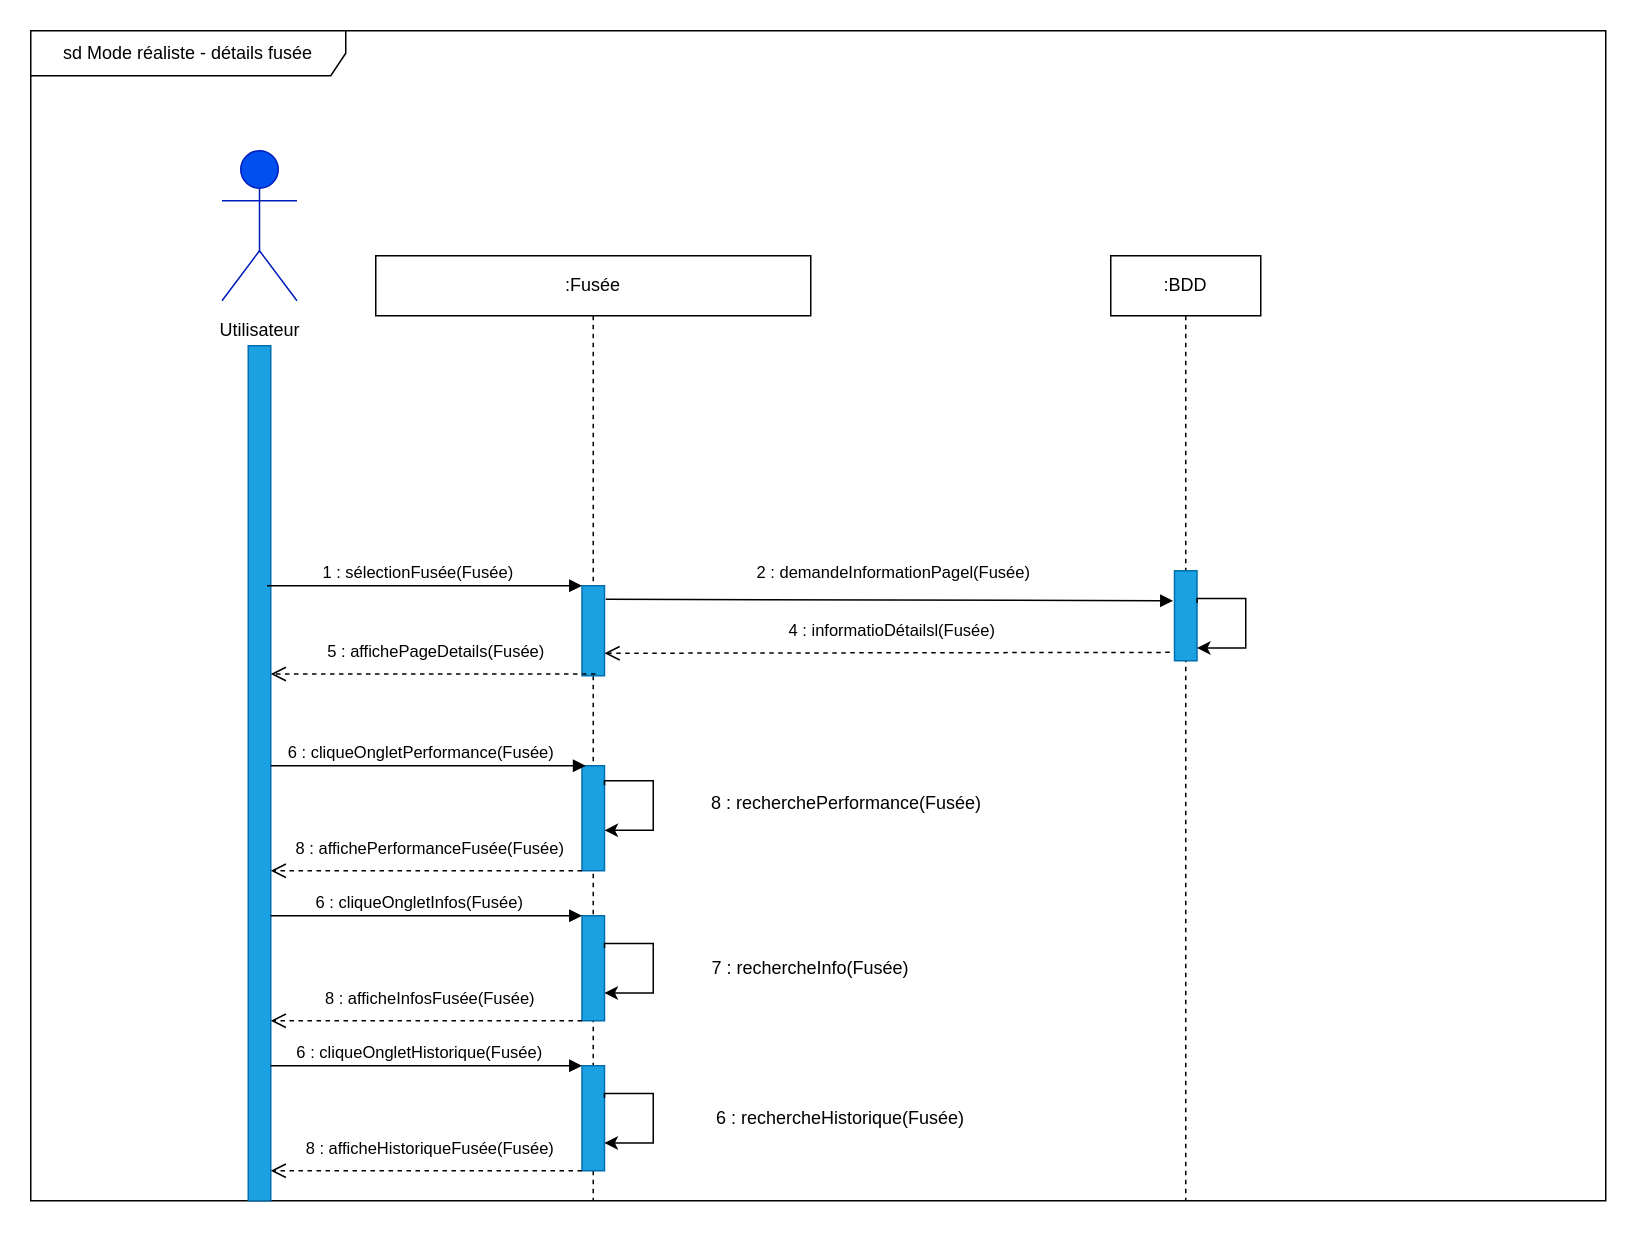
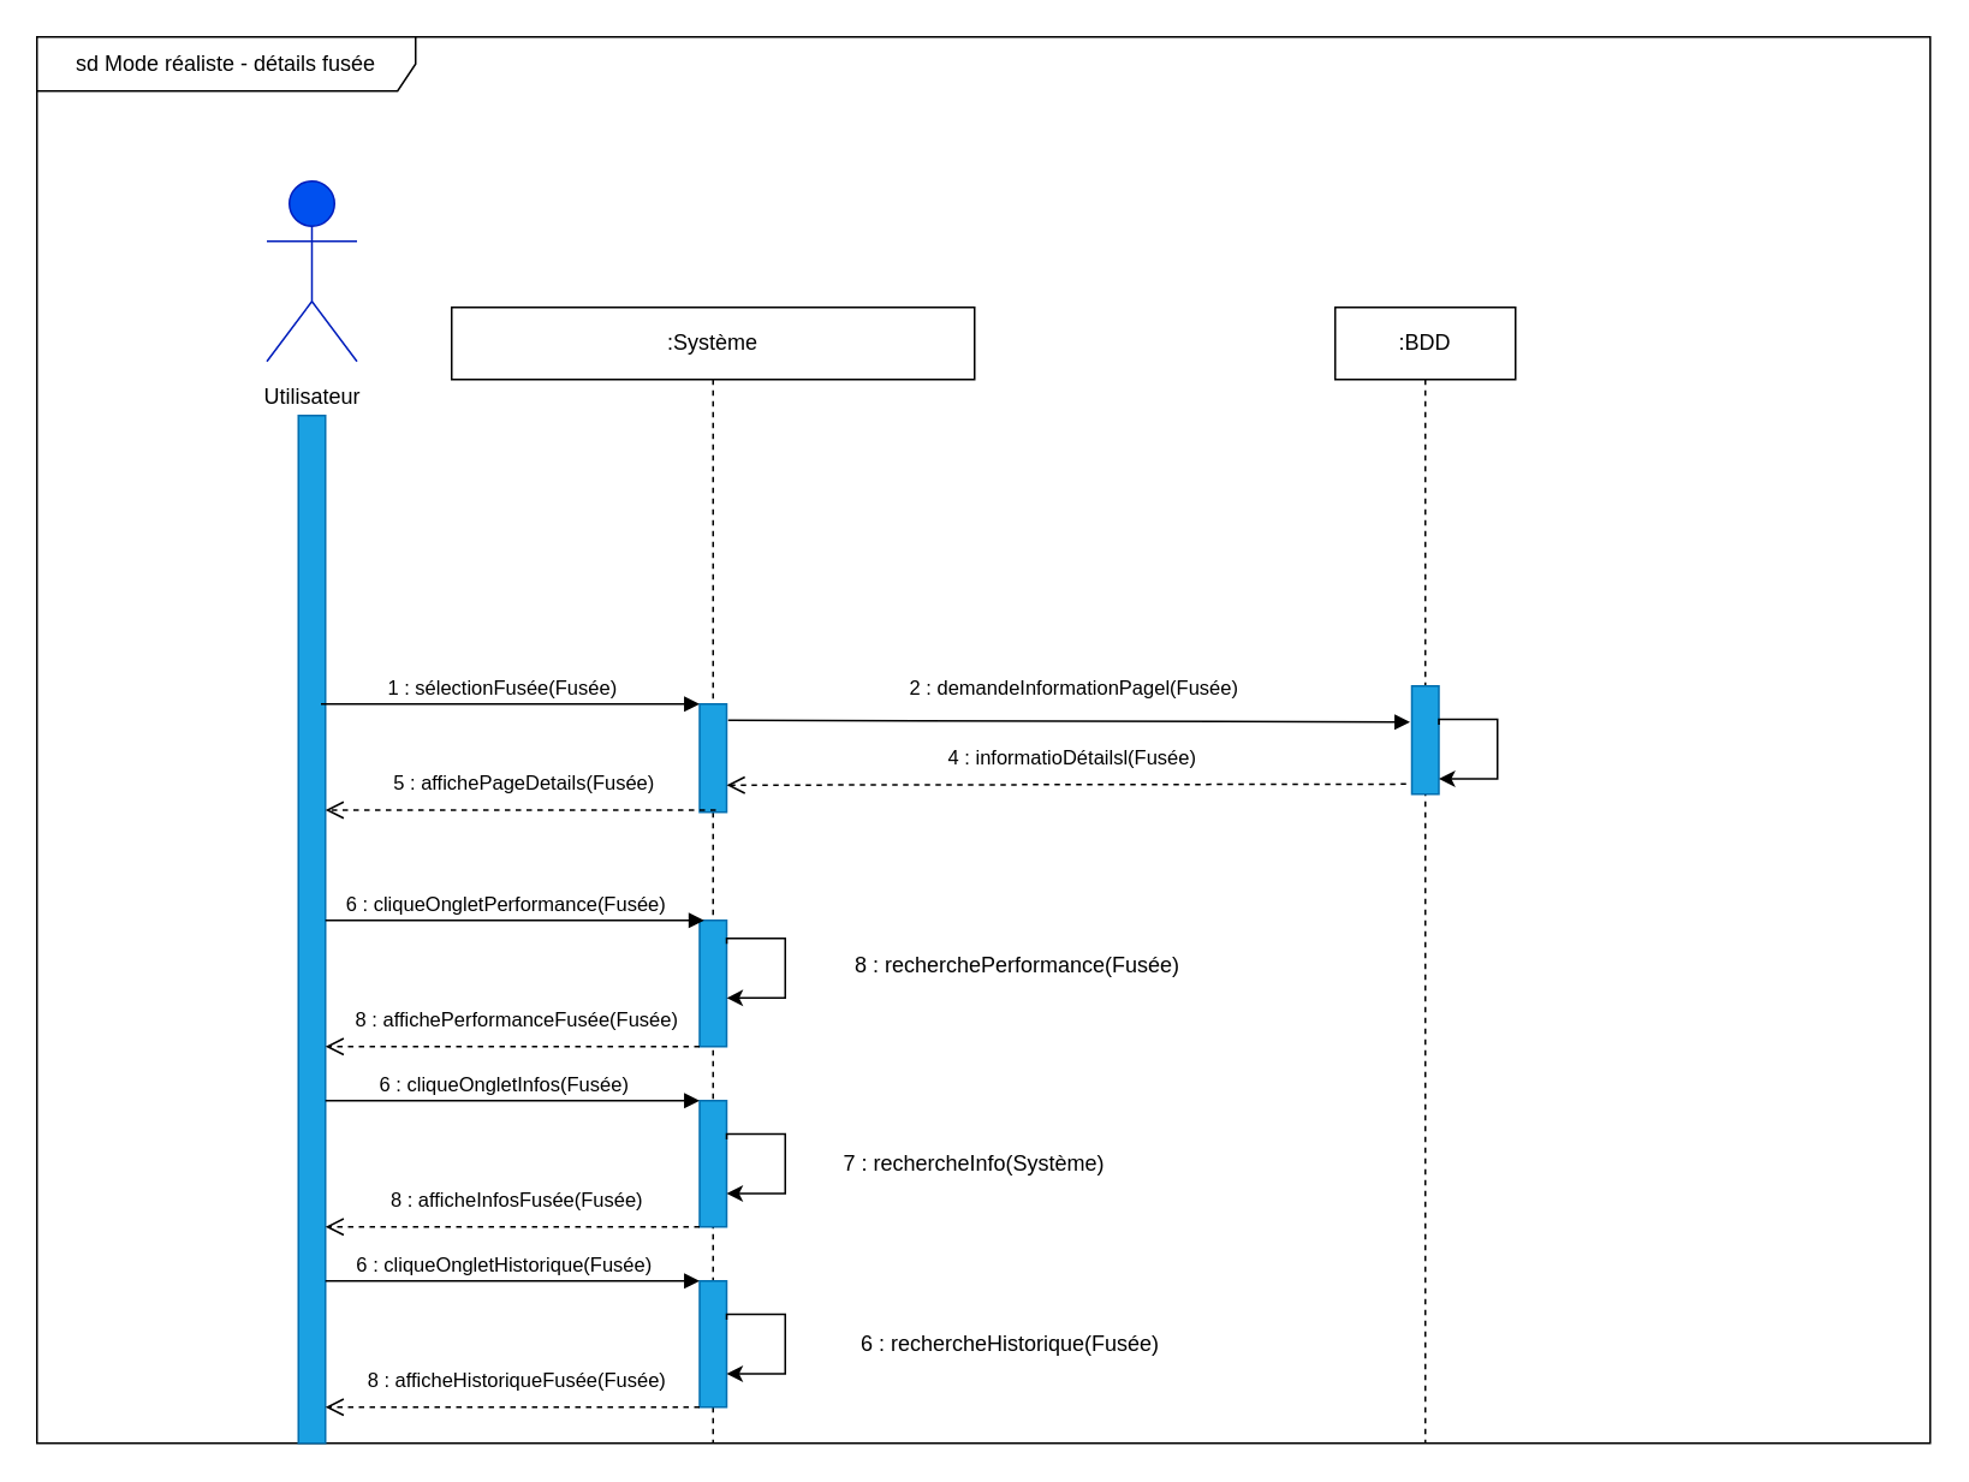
  <mxCell id="0" />
  <mxCell id="1" parent="0" />
  <mxCell id="2" value="sd Mode réaliste - détails fusée" style="shape=umlFrame;whiteSpace=wrap;html=1;width=210;height=30;" parent="1" vertex="1"><mxGeometry x="20" y="20" width="1050" height="780" as="geometry" /></mxCell>
  <mxCell id="3" value="" style="rounded=0;whiteSpace=wrap;html=1;fillColor=#1ba1e2;fontColor=#ffffff;strokeColor=#006EAF;" parent="1" vertex="1"><mxGeometry x="165" y="230" width="15" height="570" as="geometry" /></mxCell>
  <mxCell id="4" value="&lt;b&gt;Utilisateur&lt;/b&gt;" style="shape=umlActor;verticalLabelPosition=bottom;verticalAlign=top;html=1;fillColor=#0050ef;fontColor=#ffffff;strokeColor=#001DBC;" parent="1" vertex="1"><mxGeometry x="147.5" y="100" width="50" height="100" as="geometry" /></mxCell>
- <mxCell id="5" value=":Fusée" style="shape=umlLifeline;perimeter=lifelinePerimeter;whiteSpace=wrap;html=1;container=1;collapsible=0;recursiveResize=0;outlineConnect=0;" parent="1" vertex="1"><mxGeometry x="250" y="170" width="290" height="630" as="geometry" /></mxCell>
+ <mxCell id="5" value=":Système" style="shape=umlLifeline;perimeter=lifelinePerimeter;whiteSpace=wrap;html=1;container=1;collapsible=0;recursiveResize=0;outlineConnect=0;" parent="1" vertex="1"><mxGeometry x="250" y="170" width="290" height="630" as="geometry" /></mxCell>
  <mxCell id="6" value="" style="rounded=0;whiteSpace=wrap;html=1;fillColor=#1ba1e2;fontColor=#ffffff;strokeColor=#006EAF;" parent="5" vertex="1"><mxGeometry x="137.5" y="220" width="15" height="60" as="geometry" /></mxCell>
  <mxCell id="7" value="" style="rounded=0;whiteSpace=wrap;html=1;fillColor=#1ba1e2;fontColor=#ffffff;strokeColor=#006EAF;" vertex="1" parent="5"><mxGeometry x="137.5" y="340" width="15" height="70" as="geometry" /></mxCell>
  <mxCell id="8" value="1 : sélectionFusée(Fusée)" style="html=1;verticalAlign=bottom;endArrow=block;rounded=0;" edge="1" parent="5"><mxGeometry x="-0.048" width="80" relative="1" as="geometry"><mxPoint x="-72.5" y="220" as="sourcePoint" /><mxPoint x="137.5" y="220" as="targetPoint" /><mxPoint as="offset" /></mxGeometry></mxCell>
  <mxCell id="9" style="edgeStyle=orthogonalEdgeStyle;rounded=0;orthogonalLoop=1;jettySize=auto;html=1;exitX=1;exitY=0.25;exitDx=0;exitDy=0;entryX=1;entryY=0.75;entryDx=0;entryDy=0;" edge="1" parent="5"><mxGeometry relative="1" as="geometry"><Array as="points"><mxPoint x="153.03" y="350.04" /><mxPoint x="185.03" y="350.04" /><mxPoint x="185.03" y="383.04" /></Array><mxPoint x="152.53" y="353.04" as="sourcePoint" /><mxPoint x="152.53" y="383.04" as="targetPoint" /></mxGeometry></mxCell>
  <mxCell id="10" value="" style="rounded=0;whiteSpace=wrap;html=1;fillColor=#1ba1e2;fontColor=#ffffff;strokeColor=#006EAF;" vertex="1" parent="5"><mxGeometry x="137.5" y="540" width="15" height="70" as="geometry" /></mxCell>
  <mxCell id="11" value="" style="rounded=0;whiteSpace=wrap;html=1;fillColor=#1ba1e2;fontColor=#ffffff;strokeColor=#006EAF;" vertex="1" parent="5"><mxGeometry x="137.5" y="440" width="15" height="70" as="geometry" /></mxCell>
  <mxCell id="12" value="8 : affichePerformanceFusée(Fusée)" style="html=1;verticalAlign=bottom;endArrow=open;dashed=1;endSize=8;rounded=0;" edge="1" parent="5"><mxGeometry x="-0.016" y="-6" relative="1" as="geometry"><mxPoint x="137.5" y="410" as="sourcePoint" /><mxPoint x="-70" y="410" as="targetPoint" /><mxPoint as="offset" /></mxGeometry></mxCell>
  <mxCell id="13" value="8 : afficheInfosFusée(Fusée)" style="html=1;verticalAlign=bottom;endArrow=open;dashed=1;endSize=8;rounded=0;" edge="1" parent="5"><mxGeometry x="-0.016" y="-6" relative="1" as="geometry"><mxPoint x="137.5" y="510" as="sourcePoint" /><mxPoint x="-70" y="510" as="targetPoint" /><mxPoint as="offset" /></mxGeometry></mxCell>
  <mxCell id="14" value="8 : afficheHistoriqueFusée(Fusée)" style="html=1;verticalAlign=bottom;endArrow=open;dashed=1;endSize=8;rounded=0;" edge="1" parent="5"><mxGeometry x="-0.016" y="-6" relative="1" as="geometry"><mxPoint x="137.5" y="610" as="sourcePoint" /><mxPoint x="-70" y="610" as="targetPoint" /><mxPoint as="offset" /></mxGeometry></mxCell>
  <mxCell id="15" value="6 : cliqueOngletHistorique(Fusée)" style="html=1;verticalAlign=bottom;endArrow=block;rounded=0;" edge="1" parent="5"><mxGeometry x="-0.048" width="80" relative="1" as="geometry"><mxPoint x="-70" y="540" as="sourcePoint" /><mxPoint x="137.5" y="540" as="targetPoint" /><mxPoint as="offset" /></mxGeometry></mxCell>
  <mxCell id="16" style="edgeStyle=orthogonalEdgeStyle;rounded=0;orthogonalLoop=1;jettySize=auto;html=1;exitX=1;exitY=0.25;exitDx=0;exitDy=0;entryX=1;entryY=0.75;entryDx=0;entryDy=0;" edge="1" parent="5"><mxGeometry relative="1" as="geometry"><Array as="points"><mxPoint x="153" y="558.5" /><mxPoint x="185" y="558.5" /><mxPoint x="185" y="591.5" /></Array><mxPoint x="152.5" y="561.5" as="sourcePoint" /><mxPoint x="152.5" y="591.5" as="targetPoint" /></mxGeometry></mxCell>
  <mxCell id="17" style="edgeStyle=orthogonalEdgeStyle;rounded=0;orthogonalLoop=1;jettySize=auto;html=1;exitX=1;exitY=0.25;exitDx=0;exitDy=0;entryX=1;entryY=0.75;entryDx=0;entryDy=0;" edge="1" parent="5"><mxGeometry relative="1" as="geometry"><Array as="points"><mxPoint x="153" y="458.5" /><mxPoint x="185" y="458.5" /><mxPoint x="185" y="491.5" /></Array><mxPoint x="152.5" y="461.5" as="sourcePoint" /><mxPoint x="152.5" y="491.5" as="targetPoint" /></mxGeometry></mxCell>
  <mxCell id="18" value=":BDD" style="shape=umlLifeline;perimeter=lifelinePerimeter;whiteSpace=wrap;html=1;container=1;collapsible=0;recursiveResize=0;outlineConnect=0;" parent="1" vertex="1"><mxGeometry x="740" y="170" width="100" height="630" as="geometry" /></mxCell>
  <mxCell id="19" value="" style="rounded=0;whiteSpace=wrap;html=1;fillColor=#1ba1e2;fontColor=#ffffff;strokeColor=#006EAF;" parent="18" vertex="1"><mxGeometry x="42.5" y="210" width="15" height="60" as="geometry" /></mxCell>
  <mxCell id="20" style="edgeStyle=orthogonalEdgeStyle;rounded=0;orthogonalLoop=1;jettySize=auto;html=1;exitX=1;exitY=0.25;exitDx=0;exitDy=0;entryX=1;entryY=0.75;entryDx=0;entryDy=0;" edge="1" parent="18"><mxGeometry relative="1" as="geometry"><Array as="points"><mxPoint x="58.03" y="228.52" /><mxPoint x="90.03" y="228.52" /><mxPoint x="90.03" y="261.52" /></Array><mxPoint x="57.53" y="231.52" as="sourcePoint" /><mxPoint x="57.53" y="261.52" as="targetPoint" /></mxGeometry></mxCell>
  <mxCell id="21" value="2 : demandeInformationPagel(Fusée)" style="html=1;verticalAlign=bottom;endArrow=block;rounded=0;exitX=1.056;exitY=0.15;exitDx=0;exitDy=0;exitPerimeter=0;" parent="1" edge="1" source="6"><mxGeometry x="0.016" y="10" width="80" relative="1" as="geometry"><mxPoint x="410" y="400" as="sourcePoint" /><mxPoint x="781.5" y="400" as="targetPoint" /><mxPoint as="offset" /></mxGeometry></mxCell>
- <mxCell id="22" value="7 : rechercheInfo(Fusée)" style="text;html=1;strokeColor=none;fillColor=none;align=center;verticalAlign=middle;whiteSpace=wrap;rounded=0;" parent="1" vertex="1"><mxGeometry x="430" y="630" width="220" height="30" as="geometry" /></mxCell>
+ <mxCell id="22" value="7 : rechercheInfo(Système)" style="text;html=1;strokeColor=none;fillColor=none;align=center;verticalAlign=middle;whiteSpace=wrap;rounded=0;" parent="1" vertex="1"><mxGeometry x="430" y="630" width="220" height="30" as="geometry" /></mxCell>
  <mxCell id="23" value="6 : cliqueOngletPerformance(Fusée)" style="html=1;verticalAlign=bottom;endArrow=block;rounded=0;" parent="1" edge="1"><mxGeometry x="-0.048" width="80" relative="1" as="geometry"><mxPoint x="180" y="510" as="sourcePoint" /><mxPoint x="390" y="510" as="targetPoint" /><mxPoint as="offset" /></mxGeometry></mxCell>
  <mxCell id="24" value="4 : informatioDétailsl(Fusée)" style="html=1;verticalAlign=bottom;endArrow=open;dashed=1;endSize=8;rounded=0;exitX=-0.111;exitY=0.897;exitDx=0;exitDy=0;exitPerimeter=0;entryX=1;entryY=0.75;entryDx=0;entryDy=0;" edge="1" parent="1" target="6"><mxGeometry x="-0.016" y="-6" relative="1" as="geometry"><mxPoint x="779.335" y="434.41" as="sourcePoint" /><mxPoint x="410" y="435.59" as="targetPoint" /><mxPoint as="offset" /></mxGeometry></mxCell>
  <mxCell id="25" value="Utilisateur" style="text;html=1;strokeColor=none;fillColor=none;align=center;verticalAlign=middle;whiteSpace=wrap;rounded=0;" vertex="1" parent="1"><mxGeometry x="142.5" y="200" width="60" height="40" as="geometry" /></mxCell>
  <mxCell id="26" value="5 : affichePageDetails(Fusée)" style="html=1;verticalAlign=bottom;endArrow=open;dashed=1;endSize=8;rounded=0;exitX=0;exitY=1;exitDx=0;exitDy=0;" edge="1" parent="1"><mxGeometry x="-0.016" y="-6" relative="1" as="geometry"><mxPoint x="396.5" y="448.82" as="sourcePoint" /><mxPoint x="180" y="448.82" as="targetPoint" /><mxPoint as="offset" /><Array as="points"><mxPoint x="250" y="448.82" /></Array></mxGeometry></mxCell>
  <mxCell id="27" value="8 : recherchePerformance(Fusée)" style="text;html=1;strokeColor=none;fillColor=none;align=center;verticalAlign=middle;whiteSpace=wrap;rounded=0;" vertex="1" parent="1"><mxGeometry x="454" y="520" width="220" height="30" as="geometry" /></mxCell>
  <mxCell id="28" value="6 : rechercheHistorique(Fusée)" style="text;html=1;strokeColor=none;fillColor=none;align=center;verticalAlign=middle;whiteSpace=wrap;rounded=0;" vertex="1" parent="1"><mxGeometry x="450" y="730" width="220" height="30" as="geometry" /></mxCell>
  <mxCell id="29" value="6 : cliqueOngletInfos(Fusée)" style="html=1;verticalAlign=bottom;endArrow=block;rounded=0;" edge="1" parent="1"><mxGeometry x="-0.048" width="80" relative="1" as="geometry"><mxPoint x="180" y="610" as="sourcePoint" /><mxPoint x="387.5" y="610" as="targetPoint" /><mxPoint as="offset" /></mxGeometry></mxCell>
